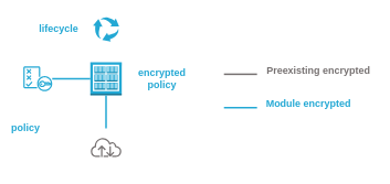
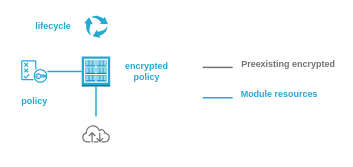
  <mxCell id="0" />
  <mxCell id="1" parent="0" />
  <mxCell id="2" value="" style="endArrow=none;html=1;strokeColor=#767171;fontColor=#767171;fontSize=27;spacing=7;strokeWidth=2;" parent="1" edge="1"><mxGeometry width="50" height="50" relative="1" as="geometry"><mxPoint x="270" y="89.5" as="sourcePoint" /><mxPoint x="310" y="89.5" as="targetPoint" /></mxGeometry></mxCell>
  <mxCell id="3" value="" style="endArrow=none;html=1;strokeColor=#23A8D4;fontColor=#767171;fontSize=27;spacing=7;strokeWidth=2;" parent="1" edge="1"><mxGeometry width="50" height="50" relative="1" as="geometry"><mxPoint x="270" y="130" as="sourcePoint" /><mxPoint x="310" y="130" as="targetPoint" /></mxGeometry></mxCell>
  <mxCell id="4" value="&lt;font style=&quot;font-size: 12px&quot;&gt;Preexisting encrypted&lt;/font&gt;" style="text;html=1;resizable=0;autosize=1;align=center;verticalAlign=middle;points=[];fillColor=none;strokeColor=none;rounded=0;fontSize=12;fontColor=#767171;fontStyle=1" parent="1" vertex="1"><mxGeometry x="319" y="75" width="130" height="20" as="geometry" /></mxCell>
- <mxCell id="5" value="&lt;font style=&quot;font-size: 12px&quot;&gt;Module encrypted&lt;/font&gt;" style="text;html=1;resizable=0;autosize=1;align=center;verticalAlign=middle;points=[];fillColor=none;strokeColor=none;rounded=0;fontSize=12;fontColor=#23A8D4;fontStyle=1" parent="1" vertex="1"><mxGeometry x="317" y="116" width="110" height="20" as="geometry" /></mxCell>
+ <mxCell id="5" value="&lt;font style=&quot;font-size: 12px&quot;&gt;Module resources&lt;/font&gt;" style="text;html=1;resizable=0;autosize=1;align=center;verticalAlign=middle;points=[];fillColor=none;strokeColor=none;rounded=0;fontSize=12;fontColor=#23A8D4;fontStyle=1" parent="1" vertex="1"><mxGeometry x="317" y="116" width="110" height="20" as="geometry" /></mxCell>
  <mxCell id="6" value="" style="outlineConnect=0;dashed=0;verticalLabelPosition=bottom;verticalAlign=top;align=center;html=1;shape=mxgraph.aws3.ecr_registry;fillColor=#23A8D4;gradientColor=none;aspect=fixed;" vertex="1" parent="1"><mxGeometry x="108.5" y="75" width="38" height="40" as="geometry" /></mxCell>
  <mxCell id="7" value="" style="sketch=0;outlineConnect=0;fontColor=#232F3E;gradientColor=none;fillColor=#23A8D4;strokeColor=none;dashed=0;verticalLabelPosition=bottom;verticalAlign=top;align=center;html=1;fontSize=12;fontStyle=0;aspect=fixed;pointerEvents=1;shape=mxgraph.aws4.policy;" vertex="1" parent="1"><mxGeometry x="27.56" y="80" width="34.93" height="30" as="geometry" /></mxCell>
  <mxCell id="8" style="edgeStyle=orthogonalEdgeStyle;rounded=0;orthogonalLoop=1;jettySize=auto;html=1;strokeColor=#23A8D4;strokeWidth=2;fontSize=12;fontColor=#FFCD2D;endArrow=none;endFill=0;entryX=0;entryY=0.5;entryDx=0;entryDy=0;entryPerimeter=0;" edge="1" parent="1" source="7" target="6"><mxGeometry relative="1" as="geometry"><mxPoint x="74.5" y="165" as="sourcePoint" /><mxPoint x="116.5" y="-85" as="targetPoint" /></mxGeometry></mxCell>
- <mxCell id="9" value="policy" style="text;html=1;resizable=0;autosize=1;align=center;verticalAlign=middle;points=[];strokeColor=none;rounded=0;fontColor=#23A8D4;fontStyle=1" vertex="1" parent="1"><mxGeometry x="5" y="145" width="50" height="20" as="geometry" /></mxCell>
+ <mxCell id="9" value="policy" style="text;html=1;resizable=0;autosize=1;align=center;verticalAlign=middle;points=[];strokeColor=none;rounded=0;fontColor=#23A8D4;fontStyle=1" vertex="1" parent="1"><mxGeometry x="20" y="125" width="50" height="20" as="geometry" /></mxCell>
  <mxCell id="10" value="" style="outlineConnect=0;fontColor=#232F3E;dashed=0;verticalLabelPosition=bottom;verticalAlign=top;align=center;html=1;fontSize=12;fontStyle=0;aspect=fixed;shape=mxgraph.aws4.resourceIcon;resIcon=mxgraph.aws4.internet;strokeColor=#767171;fillColor=none;" vertex="1" parent="1"><mxGeometry x="104.5" y="155" width="46" height="46" as="geometry" /></mxCell>
  <mxCell id="11" style="edgeStyle=orthogonalEdgeStyle;rounded=0;orthogonalLoop=1;jettySize=auto;html=1;strokeColor=#23A8D4;strokeWidth=2;fontSize=12;fontColor=#FFCD2D;endArrow=none;endFill=0;" edge="1" parent="1" source="10" target="6"><mxGeometry relative="1" as="geometry"><mxPoint x="72.445" y="105" as="sourcePoint" /><mxPoint x="118.5" y="105" as="targetPoint" /></mxGeometry></mxCell>
  <mxCell id="12" value="" style="sketch=0;html=1;aspect=fixed;strokeColor=none;shadow=0;align=center;verticalAlign=top;fillColor=#23A8D4;shape=mxgraph.gcp2.arrow_cycle;fontColor=#23A8D4;" vertex="1" parent="1"><mxGeometry x="111.71" y="20" width="31.58" height="30" as="geometry" /></mxCell>
  <mxCell id="13" value="encrypted &lt;br&gt;policy" style="text;html=1;resizable=0;autosize=1;align=center;verticalAlign=middle;points=[];strokeColor=none;rounded=0;fontColor=#23A8D4;fontStyle=1" vertex="1" parent="1"><mxGeometry x="160" y="80" width="70" height="30" as="geometry" /></mxCell>
  <mxCell id="14" value="lifecycle" style="text;html=1;resizable=0;autosize=1;align=center;verticalAlign=middle;points=[];strokeColor=none;rounded=0;fontColor=#23A8D4;fontStyle=1" vertex="1" parent="1"><mxGeometry x="40" y="25" width="60" height="20" as="geometry" /></mxCell>
